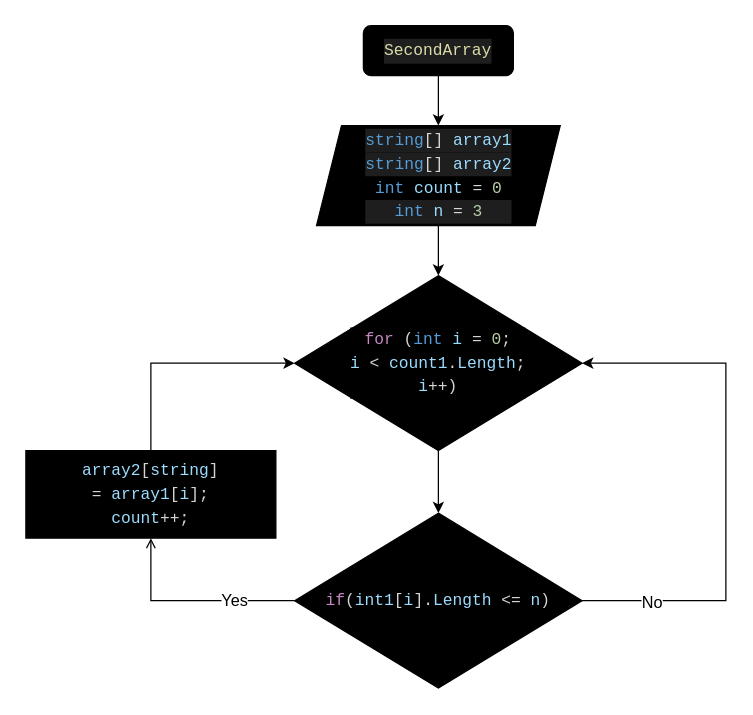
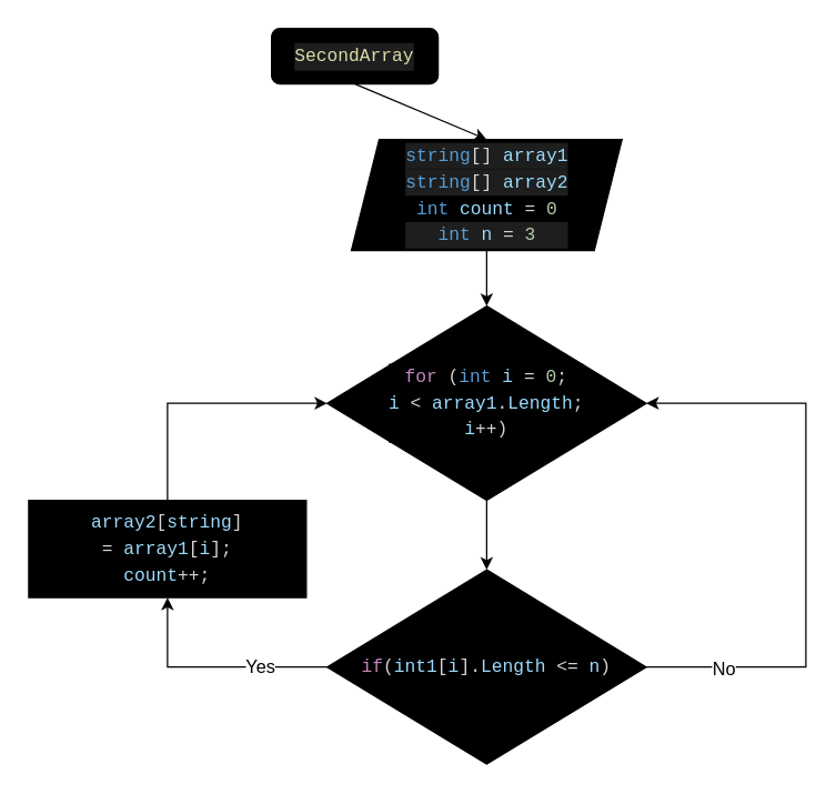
  <mxCell id="0" />
  <mxCell id="1" parent="0" />
- <mxCell id="2" value="&lt;div style=&quot;color: rgb(212, 212, 212); background-color: rgb(30, 30, 30); font-family: Consolas, &amp;quot;Courier New&amp;quot;, monospace; line-height: 19px;&quot;&gt;&lt;span style=&quot;color: rgb(220, 220, 170);&quot;&gt;&lt;font style=&quot;font-size: 13px;&quot;&gt;SecondArray&lt;/font&gt;&lt;/span&gt;&lt;/div&gt;" style="rounded=1;whiteSpace=wrap;html=1;fontSize=12;glass=0;strokeWidth=1;shadow=0;fillColor=#000000;" parent="1" vertex="1"><mxGeometry x="290" y="20" width="120" height="40" as="geometry" /></mxCell>
+ <mxCell id="2" value="&lt;div style=&quot;color: rgb(212, 212, 212); background-color: rgb(30, 30, 30); font-family: Consolas, &amp;quot;Courier New&amp;quot;, monospace; line-height: 19px;&quot;&gt;&lt;span style=&quot;color: rgb(220, 220, 170);&quot;&gt;&lt;font style=&quot;font-size: 13px;&quot;&gt;SecondArray&lt;/font&gt;&lt;/span&gt;&lt;/div&gt;" style="rounded=1;whiteSpace=wrap;html=1;fontSize=12;glass=0;strokeWidth=1;shadow=0;fillColor=#000000;" parent="1" vertex="1"><mxGeometry x="195" y="20" width="120" height="40" as="geometry" /></mxCell>
  <mxCell id="3" value="&lt;div style=&quot;font-family: Consolas, &amp;quot;Courier New&amp;quot;, monospace; line-height: 19px; font-size: 13px;&quot;&gt;&lt;div style=&quot;color: rgb(212, 212, 212); background-color: rgb(30, 30, 30); line-height: 19px;&quot;&gt;&lt;font style=&quot;font-size: 13px;&quot;&gt;&lt;span style=&quot;color: rgb(86, 156, 214);&quot;&gt;string&lt;/span&gt;[] &lt;span style=&quot;color: rgb(156, 220, 254);&quot;&gt;array1&lt;/span&gt;&lt;/font&gt;&lt;/div&gt;&lt;div style=&quot;color: rgb(212, 212, 212); background-color: rgb(30, 30, 30); line-height: 19px;&quot;&gt;&lt;div style=&quot;line-height: 19px;&quot;&gt;&lt;font style=&quot;font-size: 13px;&quot;&gt;&lt;span style=&quot;color: #569cd6;&quot;&gt;string&lt;/span&gt;[] &lt;span style=&quot;color: #9cdcfe;&quot;&gt;array2&lt;/span&gt;&lt;/font&gt;&lt;/div&gt;&lt;/div&gt;&lt;/div&gt;&lt;div style=&quot;font-family: Consolas, &amp;quot;Courier New&amp;quot;, monospace; line-height: 19px; font-size: 13px;&quot;&gt;&lt;div style=&quot;line-height: 19px;&quot;&gt;&lt;span style=&quot;background-color: rgb(0, 0, 0);&quot;&gt;&lt;font style=&quot;font-size: 13px;&quot;&gt;&lt;span style=&quot;color: rgb(86, 156, 214);&quot;&gt;int&lt;/span&gt; &lt;span style=&quot;color: rgb(156, 220, 254);&quot;&gt;count&lt;/span&gt;&lt;font style=&quot;font-size: 13px;&quot; color=&quot;#d4d4d4&quot;&gt; = &lt;/font&gt;&lt;font style=&quot;font-size: 13px;&quot; color=&quot;#b5cea8&quot;&gt;0&lt;/font&gt;&lt;/font&gt;&lt;/span&gt;&lt;/div&gt;&lt;div style=&quot;line-height: 19px;&quot;&gt;&lt;div style=&quot;color: rgb(212, 212, 212); background-color: rgb(30, 30, 30); line-height: 19px;&quot;&gt;&lt;font style=&quot;font-size: 13px;&quot;&gt;&lt;span style=&quot;color: rgb(86, 156, 214);&quot;&gt;int&lt;/span&gt; &lt;span style=&quot;color: rgb(156, 220, 254);&quot;&gt;n&lt;/span&gt; = &lt;span style=&quot;color: rgb(181, 206, 168);&quot;&gt;3&lt;/span&gt;&lt;/font&gt;&lt;/div&gt;&lt;/div&gt;&lt;/div&gt;" style="shape=parallelogram;perimeter=parallelogramPerimeter;whiteSpace=wrap;html=1;fixedSize=1;fillColor=#000000;" parent="1" vertex="1"><mxGeometry x="252.5" y="100" width="195" height="80" as="geometry" /></mxCell>
  <mxCell id="4" value="" style="endArrow=classic;html=1;rounded=0;fontColor=#000000;exitX=0.5;exitY=1;exitDx=0;exitDy=0;entryX=0.5;entryY=0;entryDx=0;entryDy=0;" parent="1" source="2" target="3" edge="1"><mxGeometry width="50" height="50" relative="1" as="geometry"><mxPoint x="340" y="400" as="sourcePoint" /><mxPoint x="350" y="130" as="targetPoint" /></mxGeometry></mxCell>
- <mxCell id="5" value="&lt;div style=&quot;color: rgb(212, 212, 212); font-family: Consolas, &amp;quot;Courier New&amp;quot;, monospace; line-height: 19px; font-size: 13px;&quot;&gt;&lt;span style=&quot;background-color: rgb(0, 0, 0);&quot;&gt;&lt;font style=&quot;font-size: 13px;&quot;&gt;&lt;span style=&quot;color: rgb(197, 134, 192);&quot;&gt;for&lt;/span&gt; (&lt;span style=&quot;color: rgb(86, 156, 214);&quot;&gt;int&lt;/span&gt; &lt;span style=&quot;color: rgb(156, 220, 254);&quot;&gt;i&lt;/span&gt; = &lt;span style=&quot;color: rgb(181, 206, 168);&quot;&gt;0&lt;/span&gt;;&lt;/font&gt;&lt;/span&gt;&lt;/div&gt;&lt;div style=&quot;color: rgb(212, 212, 212); font-family: Consolas, &amp;quot;Courier New&amp;quot;, monospace; line-height: 19px; font-size: 13px;&quot;&gt;&lt;span style=&quot;background-color: rgb(0, 0, 0);&quot;&gt;&lt;font style=&quot;font-size: 13px;&quot;&gt;&lt;span style=&quot;color: #9cdcfe;&quot;&gt;i&lt;/span&gt; &amp;lt; &lt;span style=&quot;color: #9cdcfe;&quot;&gt;count1&lt;/span&gt;.&lt;span style=&quot;color: #9cdcfe;&quot;&gt;Length&lt;/span&gt;;&lt;/font&gt;&lt;/span&gt;&lt;/div&gt;&lt;div style=&quot;color: rgb(212, 212, 212); font-family: Consolas, &amp;quot;Courier New&amp;quot;, monospace; line-height: 19px; font-size: 13px;&quot;&gt;&lt;span style=&quot;background-color: rgb(0, 0, 0);&quot;&gt;&lt;font style=&quot;font-size: 13px;&quot;&gt;&lt;span style=&quot;color: rgb(156, 220, 254);&quot;&gt;i&lt;/span&gt;++)&lt;/font&gt;&lt;/span&gt;&lt;/div&gt;" style="rhombus;whiteSpace=wrap;html=1;labelBackgroundColor=#000000;fontColor=#000000;fillColor=#000000;" parent="1" vertex="1"><mxGeometry x="235" y="220" width="230" height="140" as="geometry" /></mxCell>
+ <mxCell id="5" value="&lt;div style=&quot;color: rgb(212, 212, 212); font-family: Consolas, &amp;quot;Courier New&amp;quot;, monospace; line-height: 19px; font-size: 13px;&quot;&gt;&lt;span style=&quot;background-color: rgb(0, 0, 0);&quot;&gt;&lt;font style=&quot;font-size: 13px;&quot;&gt;&lt;span style=&quot;color: rgb(197, 134, 192);&quot;&gt;for&lt;/span&gt; (&lt;span style=&quot;color: rgb(86, 156, 214);&quot;&gt;int&lt;/span&gt; &lt;span style=&quot;color: rgb(156, 220, 254);&quot;&gt;i&lt;/span&gt; = &lt;span style=&quot;color: rgb(181, 206, 168);&quot;&gt;0&lt;/span&gt;;&lt;/font&gt;&lt;/span&gt;&lt;/div&gt;&lt;div style=&quot;color: rgb(212, 212, 212); font-family: Consolas, &amp;quot;Courier New&amp;quot;, monospace; line-height: 19px; font-size: 13px;&quot;&gt;&lt;span style=&quot;background-color: rgb(0, 0, 0);&quot;&gt;&lt;font style=&quot;font-size: 13px;&quot;&gt;&lt;span style=&quot;color: #9cdcfe;&quot;&gt;i&lt;/span&gt; &amp;lt; &lt;span style=&quot;color: #9cdcfe;&quot;&gt;array1&lt;/span&gt;.&lt;span style=&quot;color: #9cdcfe;&quot;&gt;Length&lt;/span&gt;;&lt;/font&gt;&lt;/span&gt;&lt;/div&gt;&lt;div style=&quot;color: rgb(212, 212, 212); font-family: Consolas, &amp;quot;Courier New&amp;quot;, monospace; line-height: 19px; font-size: 13px;&quot;&gt;&lt;span style=&quot;background-color: rgb(0, 0, 0);&quot;&gt;&lt;font style=&quot;font-size: 13px;&quot;&gt;&lt;span style=&quot;color: rgb(156, 220, 254);&quot;&gt;i&lt;/span&gt;++)&lt;/font&gt;&lt;/span&gt;&lt;/div&gt;" style="rhombus;whiteSpace=wrap;html=1;labelBackgroundColor=#000000;fontColor=#000000;fillColor=#000000;" parent="1" vertex="1"><mxGeometry x="235" y="220" width="230" height="140" as="geometry" /></mxCell>
  <mxCell id="6" value="&lt;div style=&quot;color: rgb(212, 212, 212); font-family: Consolas, &amp;quot;Courier New&amp;quot;, monospace; font-size: 14px; line-height: 19px;&quot;&gt;&lt;div style=&quot;line-height: 19px; font-size: 13px;&quot;&gt;&lt;span style=&quot;background-color: rgb(0, 0, 0);&quot;&gt;&lt;span style=&quot;color: rgb(197, 134, 192);&quot;&gt;if&lt;/span&gt;(&lt;span style=&quot;color: rgb(156, 220, 254);&quot;&gt;int1&lt;/span&gt;[&lt;span style=&quot;color: rgb(156, 220, 254);&quot;&gt;i&lt;/span&gt;].&lt;span style=&quot;color: rgb(156, 220, 254);&quot;&gt;Length&lt;/span&gt; &amp;lt;= &lt;span style=&quot;color: rgb(156, 220, 254);&quot;&gt;n&lt;/span&gt;)&lt;/span&gt;&lt;/div&gt;&lt;/div&gt;" style="rhombus;whiteSpace=wrap;html=1;labelBackgroundColor=#000000;fontColor=#000000;fillColor=#000000;" parent="1" vertex="1"><mxGeometry x="235" y="410" width="230" height="140" as="geometry" /></mxCell>
  <mxCell id="7" value="" style="endArrow=classic;html=1;rounded=0;fontColor=#000000;entryX=0.5;entryY=0;entryDx=0;entryDy=0;exitX=0.5;exitY=1;exitDx=0;exitDy=0;" parent="1" source="3" target="5" edge="1"><mxGeometry width="50" height="50" relative="1" as="geometry"><mxPoint x="340" y="210" as="sourcePoint" /><mxPoint x="349.58" y="280" as="targetPoint" /></mxGeometry></mxCell>
  <mxCell id="8" value="" style="endArrow=classic;html=1;rounded=0;fontColor=#000000;exitX=0.5;exitY=1;exitDx=0;exitDy=0;entryX=0.5;entryY=0;entryDx=0;entryDy=0;" parent="1" source="5" target="6" edge="1"><mxGeometry width="50" height="50" relative="1" as="geometry"><mxPoint x="410" y="420" as="sourcePoint" /><mxPoint x="530" y="420" as="targetPoint" /></mxGeometry></mxCell>
  <mxCell id="9" value="&lt;div style=&quot;color: rgb(212, 212, 212); font-family: Consolas, &amp;quot;Courier New&amp;quot;, monospace; font-size: 13px; line-height: 19px;&quot;&gt;&lt;div style=&quot;&quot;&gt;&lt;span style=&quot;background-color: rgb(0, 0, 0);&quot;&gt;&lt;span style=&quot;color: rgb(156, 220, 254);&quot;&gt;array2&lt;/span&gt;[&lt;span style=&quot;color: rgb(156, 220, 254);&quot;&gt;string&lt;/span&gt;] =&amp;nbsp;&lt;span style=&quot;color: rgb(156, 220, 254);&quot;&gt;array1&lt;/span&gt;[&lt;span style=&quot;color: rgb(156, 220, 254);&quot;&gt;i&lt;/span&gt;];&lt;/span&gt;&lt;/div&gt;&lt;div style=&quot;&quot;&gt;&lt;span style=&quot;background-color: rgb(0, 0, 0);&quot;&gt;&lt;span style=&quot;color: rgb(156, 220, 254);&quot;&gt;count&lt;/span&gt;++;&lt;/span&gt;&lt;/div&gt;&lt;/div&gt;" style="rounded=0;whiteSpace=wrap;html=1;labelBackgroundColor=#000000;fontColor=#000000;fillColor=#000000;" parent="1" vertex="1"><mxGeometry x="20" y="360" width="200" height="70" as="geometry" /></mxCell>
- <mxCell id="10" value="" style="edgeStyle=segmentEdgeStyle;endArrow=open;html=1;rounded=0;fontSize=13;fontColor=#000000;entryX=0.5;entryY=1;entryDx=0;entryDy=0;" parent="1" source="6" target="9" edge="1"><mxGeometry width="50" height="50" relative="1" as="geometry"><mxPoint x="20" y="590" as="sourcePoint" /><mxPoint x="70" y="540" as="targetPoint" /></mxGeometry></mxCell>
+ <mxCell id="10" value="" style="edgeStyle=segmentEdgeStyle;endArrow=classic;html=1;rounded=0;fontSize=13;fontColor=#000000;entryX=0.5;entryY=1;entryDx=0;entryDy=0;" parent="1" source="6" target="9" edge="1"><mxGeometry width="50" height="50" relative="1" as="geometry"><mxPoint x="20" y="590" as="sourcePoint" /><mxPoint x="70" y="540" as="targetPoint" /></mxGeometry></mxCell>
  <mxCell id="11" value="Yes" style="edgeLabel;html=1;align=center;verticalAlign=middle;resizable=0;points=[];fontSize=13;fontColor=#000000;" parent="10" vertex="1" connectable="0"><mxGeometry x="-0.403" y="-1" relative="1" as="geometry"><mxPoint as="offset" /></mxGeometry></mxCell>
  <mxCell id="12" value="" style="edgeStyle=segmentEdgeStyle;endArrow=classic;html=1;rounded=0;fontSize=13;fontColor=#000000;entryX=0;entryY=0.5;entryDx=0;entryDy=0;exitX=0.5;exitY=0;exitDx=0;exitDy=0;" parent="1" source="9" target="5" edge="1"><mxGeometry width="50" height="50" relative="1" as="geometry"><mxPoint x="120" y="340" as="sourcePoint" /><mxPoint x="120" y="270" as="targetPoint" /><Array as="points"><mxPoint x="120" y="290" /></Array></mxGeometry></mxCell>
  <mxCell id="13" value="" style="edgeStyle=segmentEdgeStyle;endArrow=classic;html=1;rounded=0;fontSize=13;fontColor=#000000;entryX=1;entryY=0.5;entryDx=0;entryDy=0;exitX=1;exitY=0.5;exitDx=0;exitDy=0;" parent="1" source="6" target="5" edge="1"><mxGeometry width="50" height="50" relative="1" as="geometry"><mxPoint x="645" y="440" as="sourcePoint" /><mxPoint x="510" y="390" as="targetPoint" /><Array as="points"><mxPoint x="580" y="480" /><mxPoint x="580" y="290" /></Array></mxGeometry></mxCell>
  <mxCell id="14" value="No" style="edgeLabel;html=1;align=center;verticalAlign=middle;resizable=0;points=[];fontSize=13;fontColor=#000000;" parent="13" vertex="1" connectable="0"><mxGeometry x="-0.403" y="-1" relative="1" as="geometry"><mxPoint x="-61" y="10" as="offset" /></mxGeometry></mxCell>
